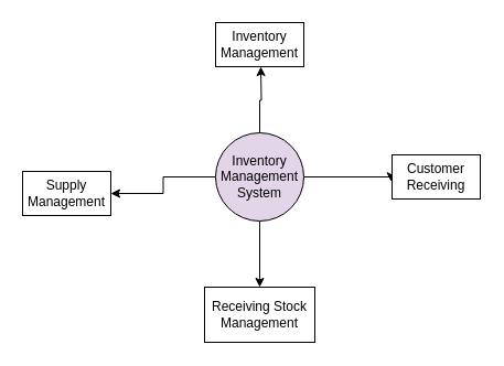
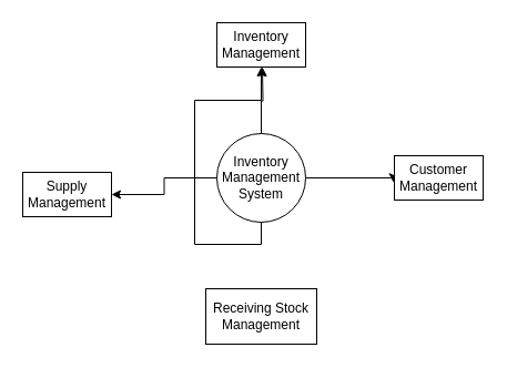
  <mxCell id="0" />
  <mxCell id="1" parent="0" />
  <mxCell id="2" style="edgeStyle=orthogonalEdgeStyle;rounded=0;orthogonalLoop=1;jettySize=auto;html=1;exitX=0.5;exitY=0;exitDx=0;exitDy=0;entryX=0.5;entryY=1;entryDx=0;entryDy=0;" edge="1" parent="1" source="6"><mxGeometry relative="1" as="geometry"><mxPoint x="236" y="60" as="targetPoint" /></mxGeometry></mxCell>
- <mxCell id="3" style="edgeStyle=orthogonalEdgeStyle;rounded=0;orthogonalLoop=1;jettySize=auto;html=1;exitX=0.5;exitY=1;exitDx=0;exitDy=0;entryX=0.5;entryY=0;entryDx=0;entryDy=0;" edge="1" parent="1" source="6" target="10"><mxGeometry relative="1" as="geometry" /></mxCell>
+ <mxCell id="3" style="edgeStyle=orthogonalEdgeStyle;rounded=0;orthogonalLoop=1;jettySize=auto;html=1;exitX=0.5;exitY=1;exitDx=0;exitDy=0;" edge="1" parent="1" source="6" target="9"><mxGeometry relative="1" as="geometry" /></mxCell>
  <mxCell id="4" style="edgeStyle=orthogonalEdgeStyle;rounded=0;orthogonalLoop=1;jettySize=auto;html=1;exitX=0;exitY=0.5;exitDx=0;exitDy=0;entryX=1;entryY=0.5;entryDx=0;entryDy=0;" edge="1" parent="1" source="6" target="8"><mxGeometry relative="1" as="geometry" /></mxCell>
  <mxCell id="5" style="edgeStyle=orthogonalEdgeStyle;rounded=0;orthogonalLoop=1;jettySize=auto;html=1;exitX=1;exitY=0.5;exitDx=0;exitDy=0;entryX=-0.011;entryY=0.606;entryDx=0;entryDy=0;entryPerimeter=0;" edge="1" parent="1" source="6" target="7"><mxGeometry relative="1" as="geometry"><Array as="points"><mxPoint x="354" y="160" /></Array></mxGeometry></mxCell>
- <mxCell id="6" value="Inventory Management System" style="ellipse;whiteSpace=wrap;html=1;aspect=fixed;fillColor=#e1d5e7;" vertex="1" parent="1"><mxGeometry x="195" y="120" width="80" height="80" as="geometry" /></mxCell>
- <mxCell id="7" value="Customer Receiving" style="rounded=0;whiteSpace=wrap;html=1;" vertex="1" parent="1"><mxGeometry x="355" y="140" width="80" height="40" as="geometry" /></mxCell>
+ <mxCell id="6" value="Inventory Management System" style="ellipse;whiteSpace=wrap;html=1;aspect=fixed;" vertex="1" parent="1"><mxGeometry x="195" y="120" width="80" height="80" as="geometry" /></mxCell>
+ <mxCell id="7" value="Customer Management" style="rounded=0;whiteSpace=wrap;html=1;" vertex="1" parent="1"><mxGeometry x="355" y="140" width="80" height="40" as="geometry" /></mxCell>
  <mxCell id="8" value="Supply Management" style="rounded=0;whiteSpace=wrap;html=1;" vertex="1" parent="1"><mxGeometry x="20" y="155" width="80" height="40" as="geometry" /></mxCell>
  <mxCell id="9" value="Inventory Management" style="rounded=0;whiteSpace=wrap;html=1;" vertex="1" parent="1"><mxGeometry x="195" y="20" width="80" height="40" as="geometry" /></mxCell>
  <mxCell id="10" value="Receiving Stock Management" style="rounded=0;whiteSpace=wrap;html=1;" vertex="1" parent="1"><mxGeometry x="185" y="260" width="100" height="50" as="geometry" /></mxCell>
